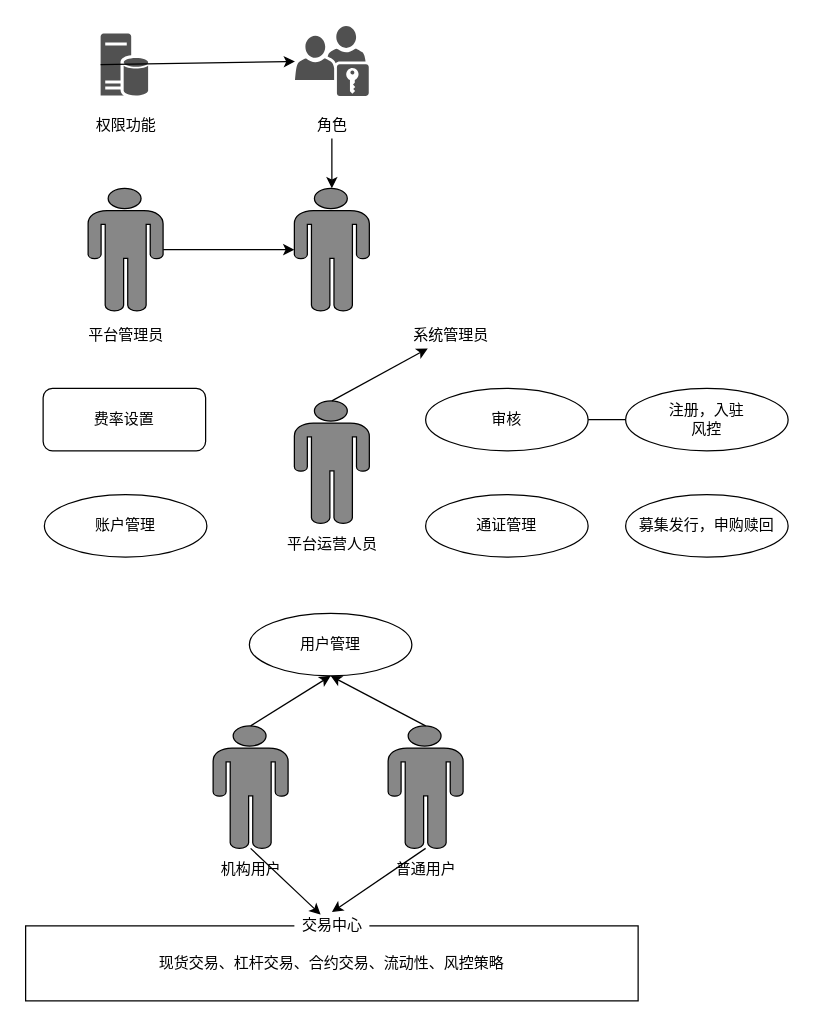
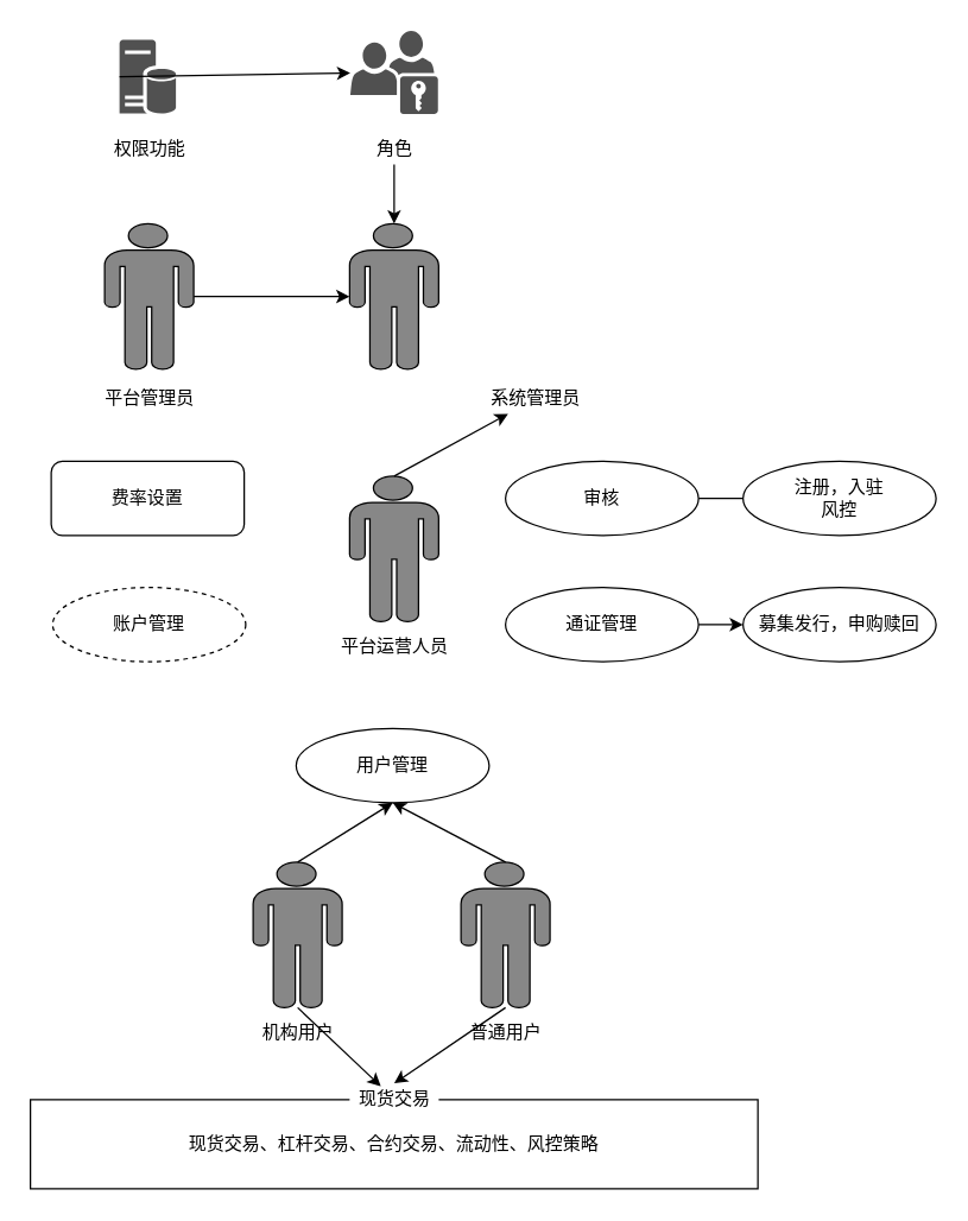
  <mxCell id="0" />
  <mxCell id="1" parent="0" />
  <mxCell id="2" value="" style="edgeStyle=orthogonalEdgeStyle;rounded=0;orthogonalLoop=1;jettySize=auto;html=1;entryX=0.5;entryY=0;entryDx=0;entryDy=0;entryPerimeter=0;" edge="1" parent="1" source="3" target="9"><mxGeometry relative="1" as="geometry"><mxPoint x="265" y="190" as="targetPoint" /></mxGeometry></mxCell>
  <mxCell id="3" value="角色" style="text;html=1;align=center;verticalAlign=middle;resizable=0;points=[];autosize=1;" vertex="1" parent="1"><mxGeometry x="245" y="90" width="40" height="20" as="geometry" /></mxCell>
  <mxCell id="4" value="" style="shape=mxgraph.signs.people.man_1;html=1;fillColor=#878787;strokeColor=#000000;verticalLabelPosition=bottom;verticalAlign=top;align=center;" vertex="1" parent="1"><mxGeometry x="70" y="150" width="60" height="98" as="geometry" /></mxCell>
  <mxCell id="5" value="平台管理员" style="text;html=1;align=center;verticalAlign=middle;resizable=0;points=[];autosize=1;" vertex="1" parent="1"><mxGeometry x="60" y="258" width="80" height="20" as="geometry" /></mxCell>
  <mxCell id="6" value="权限功能" style="text;html=1;align=center;verticalAlign=middle;resizable=0;points=[];autosize=1;" vertex="1" parent="1"><mxGeometry x="70" y="90" width="60" height="20" as="geometry" /></mxCell>
  <mxCell id="7" value="" style="shape=mxgraph.signs.people.man_1;html=1;fillColor=#878787;strokeColor=#000000;verticalLabelPosition=bottom;verticalAlign=top;align=center;" vertex="1" parent="1"><mxGeometry x="235" y="320" width="60" height="98" as="geometry" /></mxCell>
  <mxCell id="8" value="平台运营人员" style="text;html=1;align=center;verticalAlign=middle;resizable=0;points=[];autosize=1;" vertex="1" parent="1"><mxGeometry x="220" y="425" width="90" height="20" as="geometry" /></mxCell>
  <mxCell id="9" value="" style="shape=mxgraph.signs.people.man_1;html=1;fillColor=#878787;strokeColor=#000000;verticalLabelPosition=bottom;verticalAlign=top;align=center;" vertex="1" parent="1"><mxGeometry x="235" y="150" width="60" height="98" as="geometry" /></mxCell>
  <mxCell id="10" value="系统管理员" style="text;html=1;align=center;verticalAlign=middle;resizable=0;points=[];autosize=1;" vertex="1" parent="1"><mxGeometry x="320" y="258" width="80" height="20" as="geometry" /></mxCell>
  <mxCell id="11" value="" style="pointerEvents=1;shadow=0;dashed=0;html=1;strokeColor=none;fillColor=#505050;labelPosition=center;verticalLabelPosition=bottom;verticalAlign=top;outlineConnect=0;align=center;shape=mxgraph.office.users.role_group;" vertex="1" parent="1"><mxGeometry x="235.5" y="20" width="59" height="56" as="geometry" /></mxCell>
  <mxCell id="12" value="" style="pointerEvents=1;shadow=0;dashed=0;html=1;strokeColor=none;labelPosition=center;verticalLabelPosition=bottom;verticalAlign=top;align=center;fillColor=#515151;shape=mxgraph.mscae.enterprise.database_server" vertex="1" parent="1"><mxGeometry x="80" y="26" width="38" height="50" as="geometry" /></mxCell>
  <mxCell id="13" value="" style="endArrow=classic;html=1;entryX=0;entryY=0.5;entryDx=0;entryDy=0;entryPerimeter=0;exitX=1;exitY=0.5;exitDx=0;exitDy=0;exitPerimeter=0;" edge="1" parent="1" source="4" target="9"><mxGeometry width="50" height="50" relative="1" as="geometry"><mxPoint x="154.5" y="400" as="sourcePoint" /><mxPoint x="444.5" y="270" as="targetPoint" /></mxGeometry></mxCell>
  <mxCell id="14" value="" style="endArrow=classic;html=1;exitX=0.5;exitY=0;exitDx=0;exitDy=0;exitPerimeter=0;" edge="1" parent="1" source="7" target="10"><mxGeometry width="50" height="50" relative="1" as="geometry"><mxPoint x="164.5" y="410" as="sourcePoint" /><mxPoint x="262.54" y="318" as="targetPoint" /></mxGeometry></mxCell>
  <mxCell id="15" value="" style="endArrow=classic;html=1;exitX=0;exitY=0.5;exitDx=0;exitDy=0;exitPerimeter=0;" edge="1" parent="1" source="12" target="11"><mxGeometry width="50" height="50" relative="1" as="geometry"><mxPoint x="374.5" y="422" as="sourcePoint" /><mxPoint x="285.019" y="328" as="targetPoint" /></mxGeometry></mxCell>
  <mxCell id="16" value="" style="edgeStyle=orthogonalEdgeStyle;rounded=0;orthogonalLoop=1;jettySize=auto;html=1;endArrow=none;" edge="1" parent="1" source="17" target="18"><mxGeometry relative="1" as="geometry" /></mxCell>
  <mxCell id="17" value="审核" style="ellipse;whiteSpace=wrap;html=1;" vertex="1" parent="1"><mxGeometry x="340" y="310" width="130" height="50" as="geometry" /></mxCell>
  <mxCell id="18" value="注册，入驻&lt;br&gt;风控" style="ellipse;whiteSpace=wrap;html=1;" vertex="1" parent="1"><mxGeometry x="500" y="310" width="130" height="50" as="geometry" /></mxCell>
  <mxCell id="19" value="用户管理" style="ellipse;whiteSpace=wrap;html=1;" vertex="1" parent="1"><mxGeometry x="199" y="490" width="130" height="50" as="geometry" /></mxCell>
- <mxCell id="20" value="账户管理" style="ellipse;whiteSpace=wrap;html=1;" vertex="1" parent="1"><mxGeometry x="35" y="395" width="130" height="50" as="geometry" /></mxCell>
+ <mxCell id="20" value="账户管理" style="ellipse;whiteSpace=wrap;html=1;dashed=1;" vertex="1" parent="1"><mxGeometry x="35" y="395" width="130" height="50" as="geometry" /></mxCell>
+ <mxCell id="21" value="" style="edgeStyle=orthogonalEdgeStyle;rounded=0;orthogonalLoop=1;jettySize=auto;html=1;" edge="1" parent="1" source="22" target="23"><mxGeometry relative="1" as="geometry" /></mxCell>
  <mxCell id="22" value="通证管理" style="ellipse;whiteSpace=wrap;html=1;" vertex="1" parent="1"><mxGeometry x="340" y="395" width="130" height="50" as="geometry" /></mxCell>
  <mxCell id="23" value="募集发行，申购赎回" style="ellipse;whiteSpace=wrap;html=1;" vertex="1" parent="1"><mxGeometry x="500" y="395" width="130" height="50" as="geometry" /></mxCell>
  <mxCell id="24" value="" style="shape=mxgraph.signs.people.man_1;html=1;fillColor=#878787;strokeColor=#000000;verticalLabelPosition=bottom;verticalAlign=top;align=center;" vertex="1" parent="1"><mxGeometry x="170" y="580" width="60" height="98" as="geometry" /></mxCell>
  <mxCell id="25" value="" style="shape=mxgraph.signs.people.man_1;html=1;fillColor=#878787;strokeColor=#000000;verticalLabelPosition=bottom;verticalAlign=top;align=center;" vertex="1" parent="1"><mxGeometry x="310" y="580" width="60" height="98" as="geometry" /></mxCell>
  <mxCell id="26" value="" style="endArrow=classic;html=1;exitX=0.5;exitY=0;exitDx=0;exitDy=0;exitPerimeter=0;entryX=0.5;entryY=1;entryDx=0;entryDy=0;" edge="1" parent="1" source="24" target="19"><mxGeometry width="50" height="50" relative="1" as="geometry"><mxPoint x="240" y="490" as="sourcePoint" /><mxPoint x="260" y="560" as="targetPoint" /></mxGeometry></mxCell>
  <mxCell id="27" value="" style="endArrow=classic;html=1;exitX=0.5;exitY=0;exitDx=0;exitDy=0;exitPerimeter=0;entryX=0.5;entryY=1;entryDx=0;entryDy=0;" edge="1" parent="1" source="25" target="19"><mxGeometry width="50" height="50" relative="1" as="geometry"><mxPoint x="90" y="640" as="sourcePoint" /><mxPoint x="210" y="535" as="targetPoint" /></mxGeometry></mxCell>
  <mxCell id="28" value="普通用户" style="text;html=1;align=center;verticalAlign=middle;resizable=0;points=[];autosize=1;fillColor=#FFFFFF;" vertex="1" parent="1"><mxGeometry x="310" y="685" width="60" height="20" as="geometry" /></mxCell>
  <mxCell id="29" value="机构用户" style="text;html=1;align=center;verticalAlign=middle;resizable=0;points=[];autosize=1;fillColor=#FFFFFF;" vertex="1" parent="1"><mxGeometry x="170" y="685" width="60" height="20" as="geometry" /></mxCell>
  <mxCell id="30" value="费率设置" style="whiteSpace=wrap;html=1;rounded=1;" vertex="1" parent="1"><mxGeometry x="34" y="310" width="130" height="50" as="geometry" /></mxCell>
  <mxCell id="31" value="" style="group" vertex="1" connectable="0" parent="1"><mxGeometry x="20" y="730" width="490" height="70" as="geometry" /></mxCell>
  <mxCell id="32" value="现货交易、杠杆交易、合约交易、流动性、风控策略" style="rounded=0;whiteSpace=wrap;html=1;" vertex="1" parent="31"><mxGeometry y="10" width="490" height="60" as="geometry" /></mxCell>
- <mxCell id="33" value="交易中心" style="text;html=1;align=center;verticalAlign=middle;resizable=0;points=[];autosize=1;fillColor=#ffffff;" vertex="1" parent="31"><mxGeometry x="215" width="60" height="20" as="geometry" /></mxCell>
+ <mxCell id="33" value="现货交易" style="text;html=1;align=center;verticalAlign=middle;resizable=0;points=[];autosize=1;fillColor=#ffffff;" vertex="1" parent="31"><mxGeometry x="215" width="60" height="20" as="geometry" /></mxCell>
  <mxCell id="34" value="" style="endArrow=classic;html=1;exitX=0.5;exitY=1;exitDx=0;exitDy=0;exitPerimeter=0;entryX=0.35;entryY=0.05;entryDx=0;entryDy=0;entryPerimeter=0;" edge="1" parent="1" source="24" target="33"><mxGeometry width="50" height="50" relative="1" as="geometry"><mxPoint x="260" y="660" as="sourcePoint" /><mxPoint x="310" y="610" as="targetPoint" /></mxGeometry></mxCell>
  <mxCell id="35" value="" style="endArrow=classic;html=1;exitX=0.5;exitY=1;exitDx=0;exitDy=0;exitPerimeter=0;" edge="1" parent="1" source="25"><mxGeometry width="50" height="50" relative="1" as="geometry"><mxPoint x="210" y="688" as="sourcePoint" /><mxPoint x="265" y="729" as="targetPoint" /></mxGeometry></mxCell>
